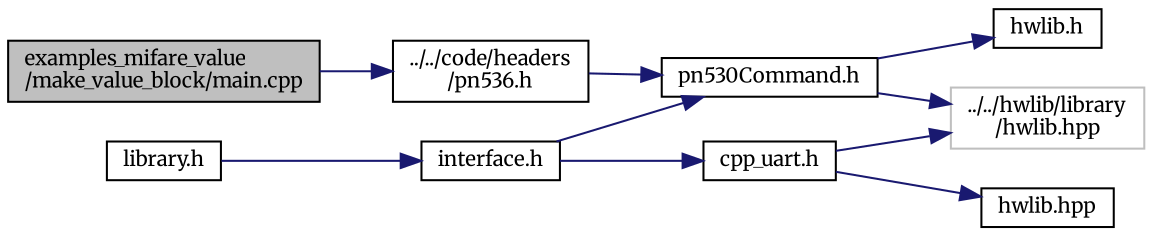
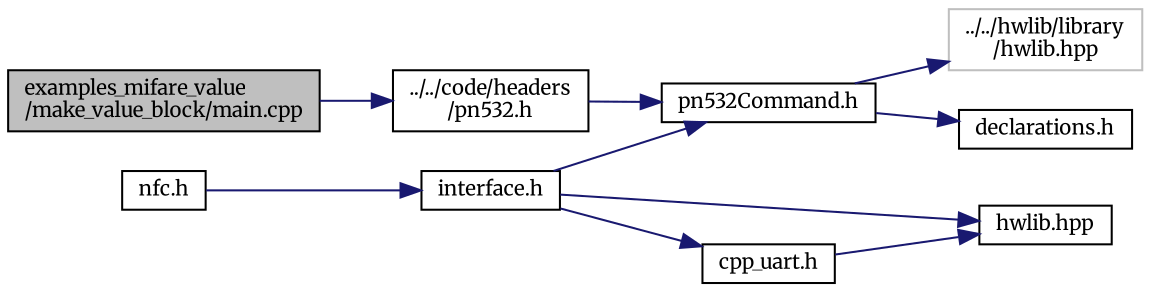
  digraph {
    fontname=Merriweather
    rankdir=LR
    node [color=black fillcolor=white fontname=Merriweather fontsize=10 shape=record style=filled]
    edge [color=midnightblue fontname=Merriweather fontsize=10 labelfontname=Helvetica labelfontsize=10 style=solid]
    n1 [fillcolor=grey75 fontcolor=black height=0.2 label="examples_mifare_value\l/make_value_block/main.cpp" width=0.4]
-   n2 [height=0.2 label="../../code/headers\l/pn536.h" width=0.4]
-   n3 [height=0.2 label="pn530Command.h" width=0.4]
-   n4 [height=0.2 label="library.h" width=0.4]
+   n2 [height=0.2 label="../../code/headers\l/pn532.h" width=0.4]
+   n3 [height=0.2 label="pn532Command.h" width=0.4]
+   n4 [height=0.2 label="nfc.h" width=0.4]
    n5 [height=0.2 label="interface.h" width=0.4]
    n6 [color=grey75 height=0.2 label="../../hwlib/library\l/hwlib.hpp" width=0.4]
-   n7 [height=0.2 label="hwlib.h" width=0.4]
+   n7 [height=0.2 label="declarations.h" width=0.4]
    n8 [height=0.2 label="hwlib.hpp" width=0.4]
    n9 [height=0.2 label="cpp_uart.h" width=0.4]
    n1 -> n2
    n2 -> n3
    n3 -> n6
    n3 -> n7
    n4 -> n5
    n5 -> n3
+   n5 -> n8
    n5 -> n9
-   n9 -> n6
    n9 -> n8
  }
